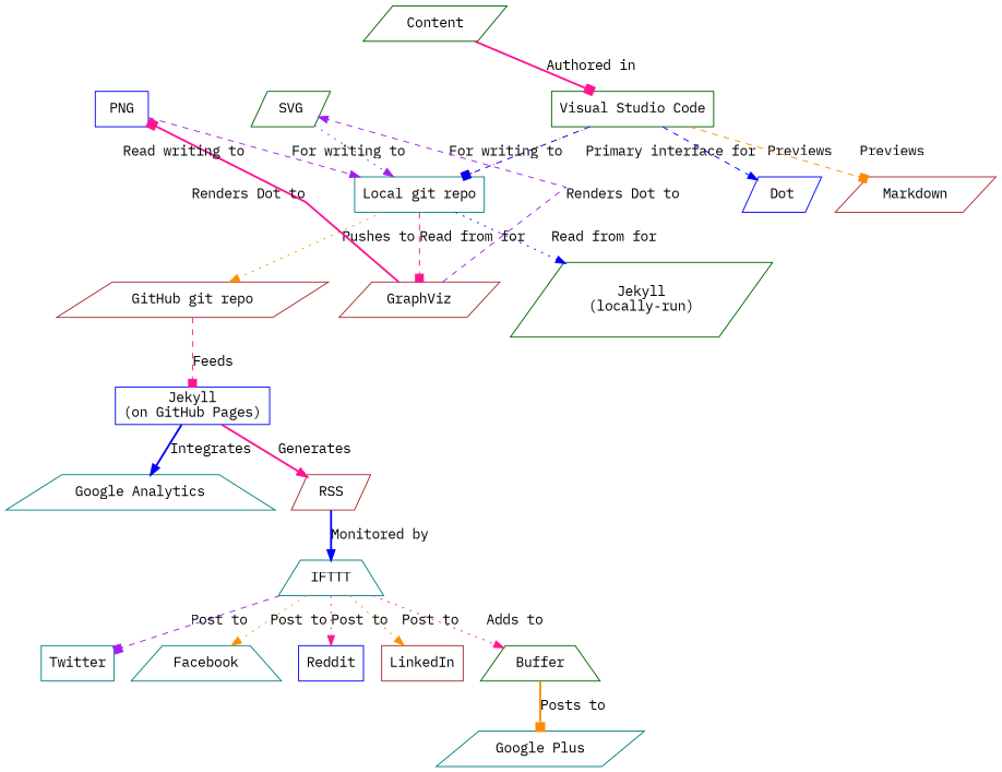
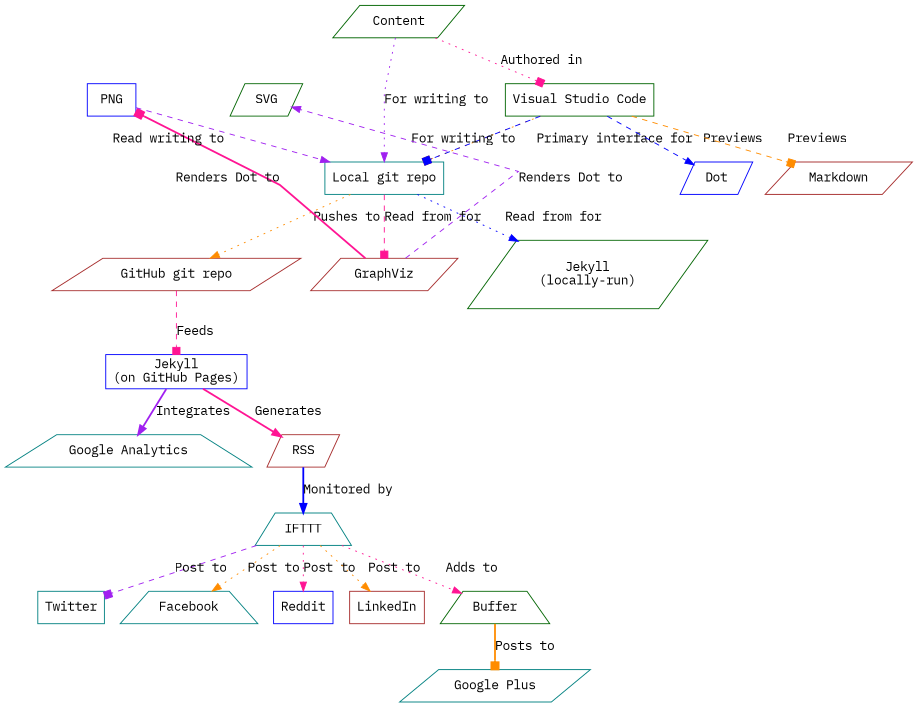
  digraph {
    fontname="IBM Plex Mono"
    splines=no
    node [color=teal fontname="IBM Plex Mono" shape=parallelogram]
    edge [arrowhead=normal color=deeppink fontname="IBM Plex Mono" style=dotted]
    n1 [color=darkgreen label="Visual Studio Code" shape=box]
    n2 [label="Local git repo" shape=box]
    n3 [color=blue label=Dot]
    n4 [color=brown label=Markdown]
    n5 [color=darkgreen label="Jekyll\n(locally-run)"]
    n6 [color=brown label=GraphViz]
    n7 [color=brown label="GitHub git repo"]
    PNG [color=blue shape=box]
    SVG [color=darkgreen]
    n10 [color=blue label="Jekyll\n(on GitHub Pages)" shape=box]
    Content [color=darkgreen]
    n12 [label="Google Analytics" shape=trapezium]
    RSS [color=brown]
    IFTTT [shape=trapezium]
    Twitter [shape=box]
    Facebook [shape=trapezium]
    Reddit [color=blue shape=box]
    LinkedIn [color=brown shape=box]
    Buffer [color=darkgreen shape=trapezium]
    n20 [label="Google Plus"]
    n1 -> n2 [arrowhead=box color=darkorange label="Primary interface for"]
    n1 -> n2 [arrowhead=box color=blue label="For writing to" style=dashed]
    n1 -> n3 [color=blue label=Previews style=dashed]
    n1 -> n4 [arrowhead=box color=darkorange label=Previews style=dashed]
    n2 -> n5 [color=blue label="Read from for"]
    n2 -> n6 [arrowhead=box label="Read from for" style=dashed]
    n2 -> n7 [color=darkorange label="Pushes to"]
    n6 -> PNG [arrowhead=box constraint=no label="Renders Dot to" style=bold]
    n6 -> SVG [color=purple constraint=no label="Renders Dot to" style=dashed]
    n7 -> n10 [arrowhead=box label=Feeds style=dashed]
    PNG -> n2 [color=purple label="Read writing to" style=dashed]
-   SVG -> n2 [color=purple label="For writing to"]
-   n10 -> n12 [color=blue label=Integrates style=bold]
+   Content -> n2 [color=purple label="For writing to"]
+   n10 -> n12 [color=purple label=Integrates style=bold]
    n10 -> RSS [label=Generates style=bold]
-   Content -> n1 [arrowhead=box label="Authored in" style=bold]
+   Content -> n1 [arrowhead=box label="Authored in"]
    RSS -> IFTTT [color=blue label="Monitored by" style=bold]
    IFTTT -> Twitter [arrowhead=box color=purple label="Post to" style=dashed]
    IFTTT -> Facebook [color=darkorange label="Post to"]
    IFTTT -> Reddit [label="Post to"]
    IFTTT -> LinkedIn [color=darkorange label="Post to"]
    IFTTT -> Buffer [label="Adds to"]
    Buffer -> n20 [arrowhead=box color=darkorange label="Posts to" style=bold]
  }
